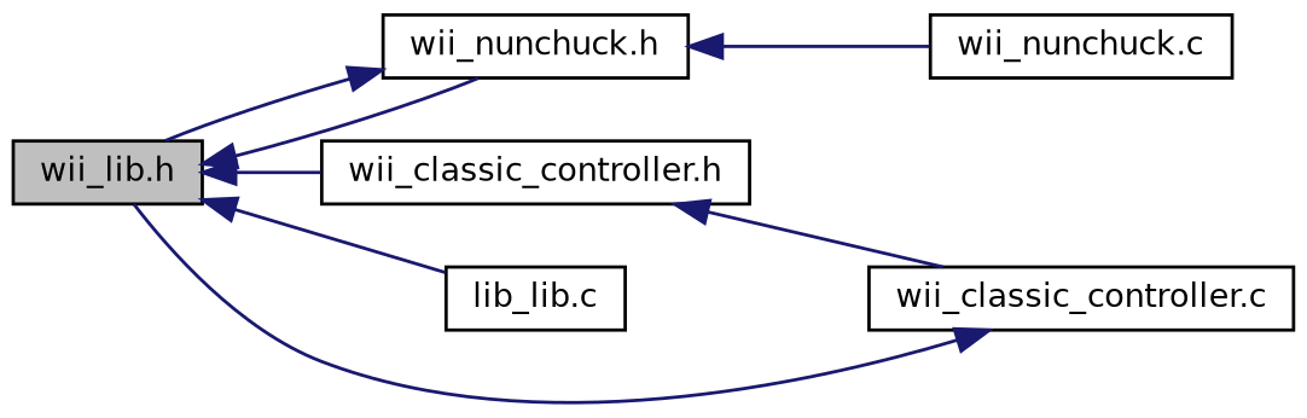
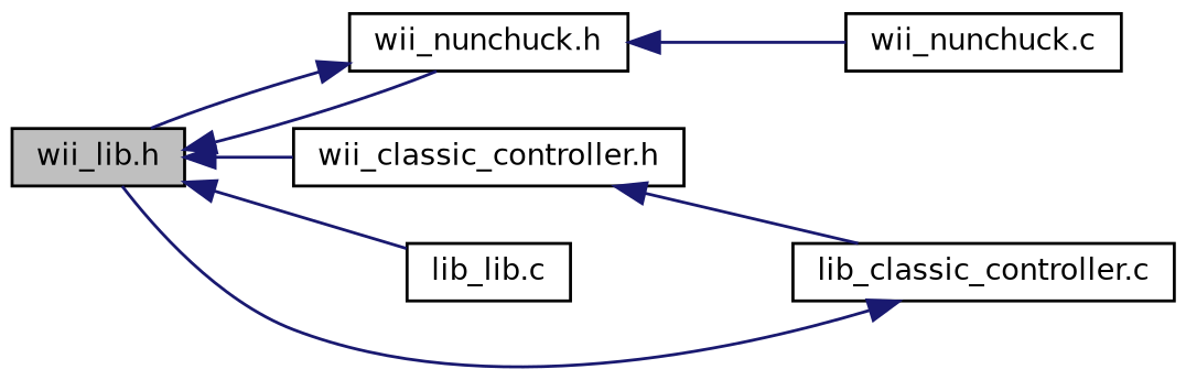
  digraph {
    rankdir=LR
    node [color=black fillcolor=white fontname=Helvetica fontsize=10 shape=record style=filled]
    edge [color=midnightblue dir=back fontname=Helvetica fontsize=10 labelfontname=Helvetica labelfontsize=10 style=solid]
    n1 [fillcolor=grey75 fontcolor=black height=0.2 label="wii_lib.h" width=0.4]
    n2 [height=0.2 label="wii_classic_controller.h" width=0.4]
    n3 [height=0.2 label="wii_nunchuck.h" width=0.4]
    n4 [height=0.2 label="lib_lib.c" width=0.4]
-   n5 [height=0.2 label="wii_classic_controller.c" width=0.4]
+   n5 [height=0.2 label="lib_classic_controller.c" width=0.4]
    n6 [height=0.2 label="wii_nunchuck.c" width=0.4]
    n1 -> n2
    n1 -> n3
    n1 -> n4
    n2 -> n5
    n3 -> n1
    n3 -> n6
    n5 -> n1
  }
